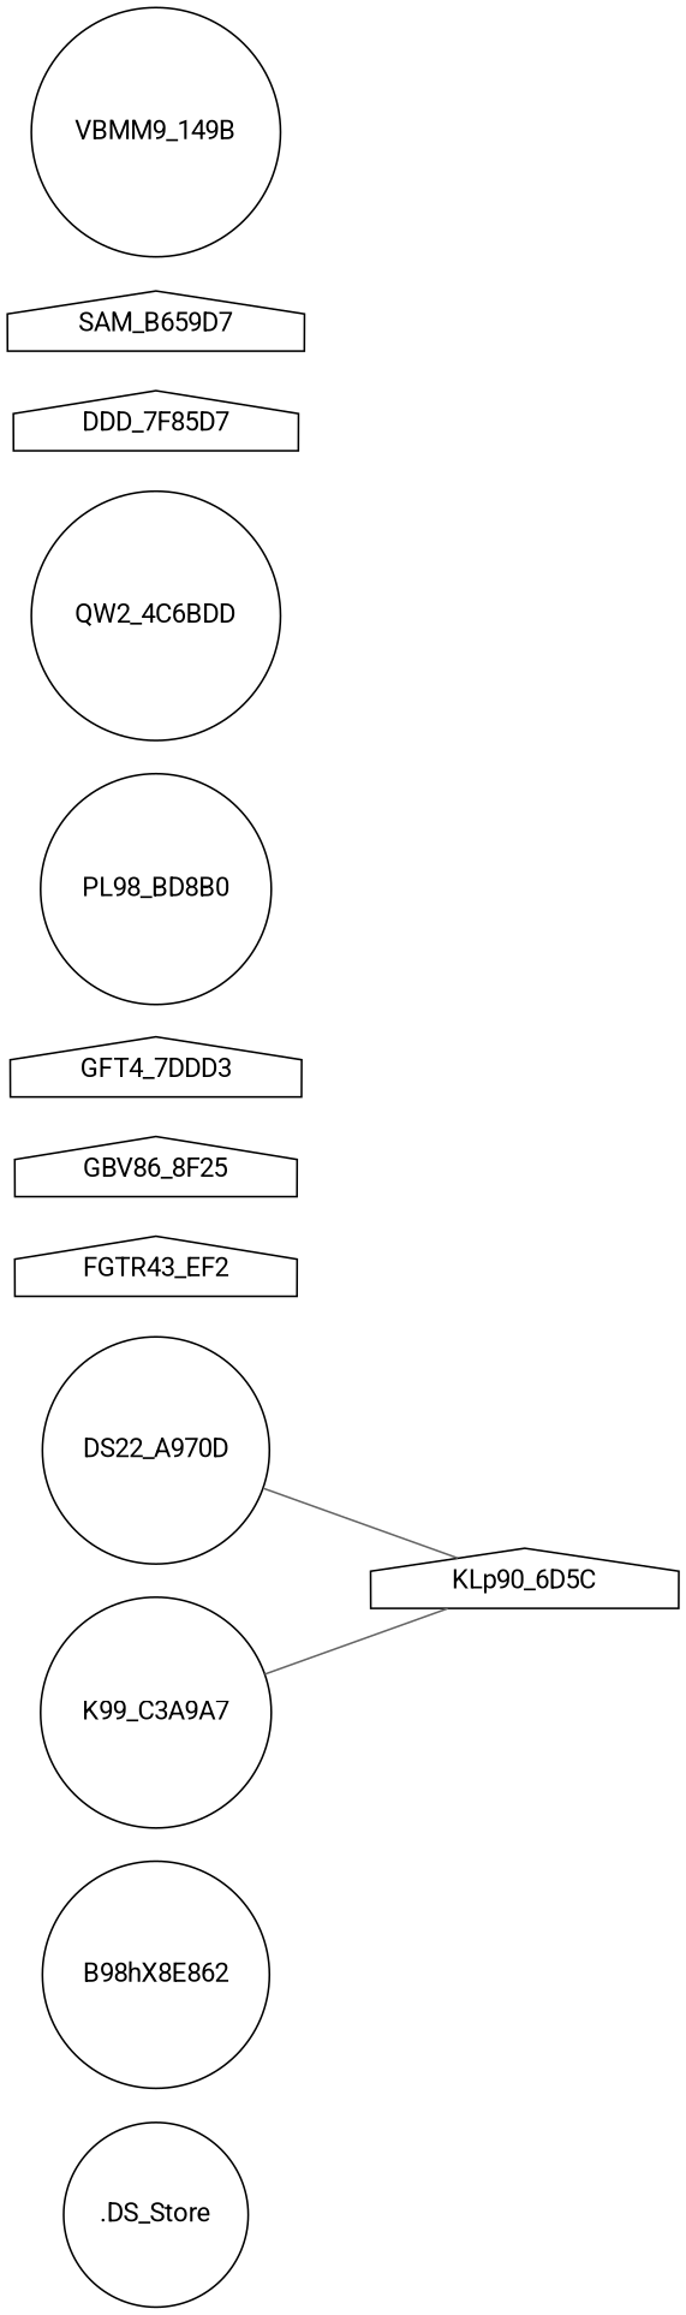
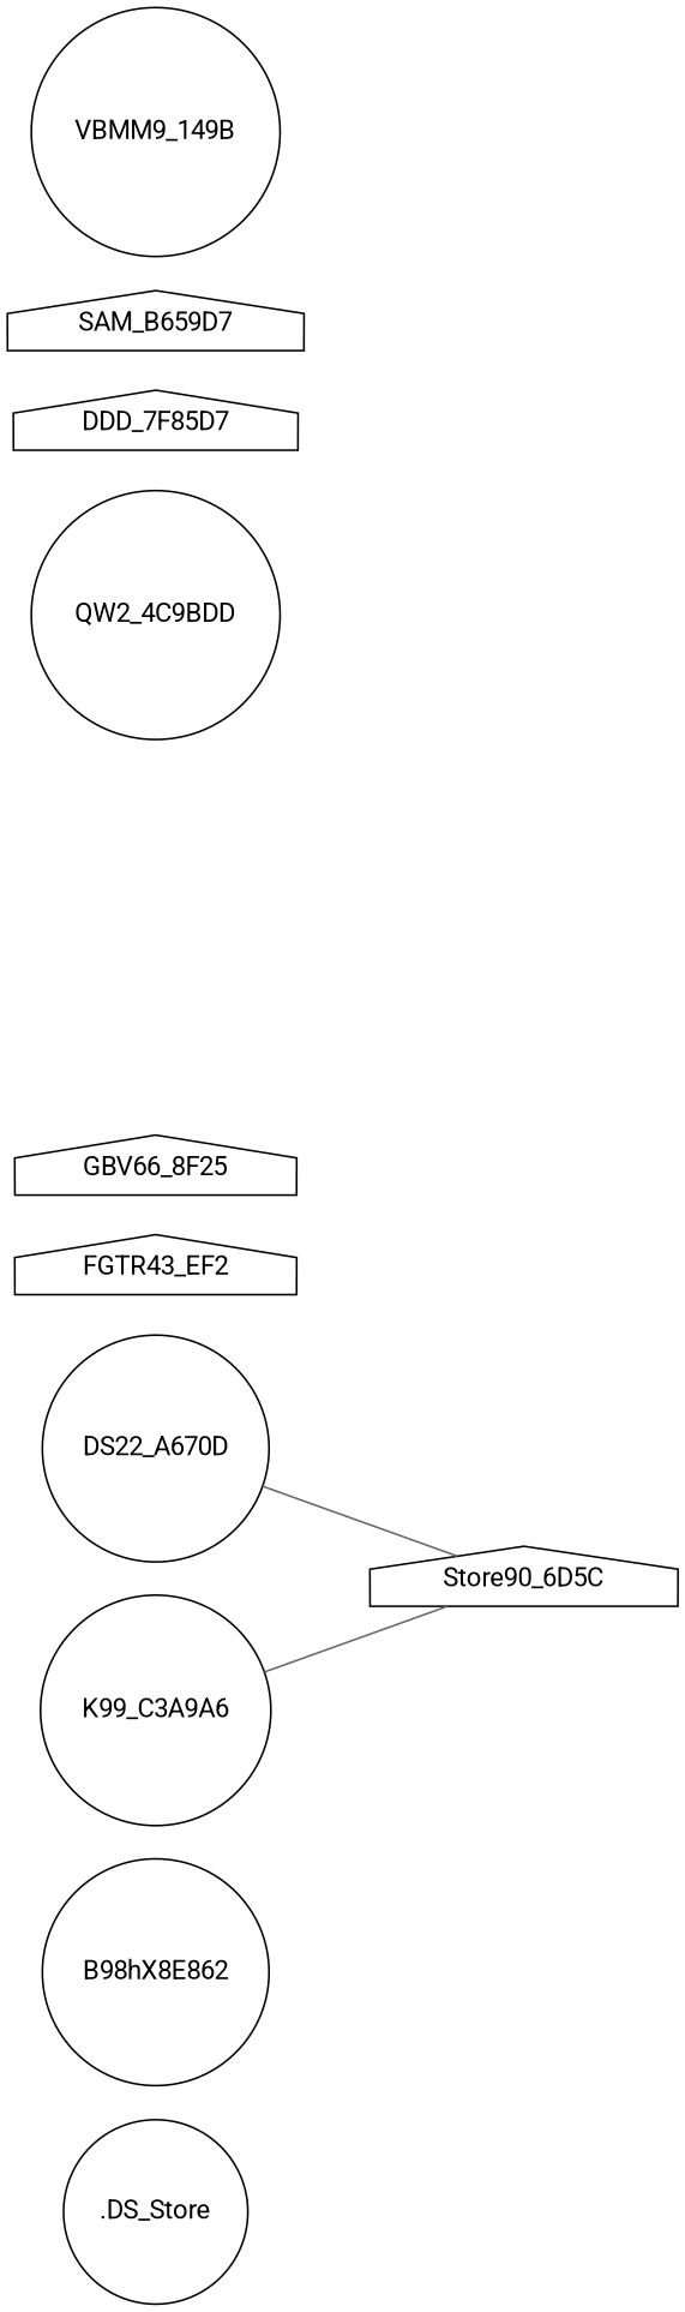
  strict graph {
    fontname=Roboto
    rankdir=LR
    node [fontname=Roboto shape=circle]
    edge [color=gray40 fontname=Roboto]
    n1 [label=".DS_Store"]
    n2 [label=B98hX8E862]
-   n3 [label=DS22_A970D]
-   n4 [label=KLp90_6D5C shape=house]
-   n5 [label=K99_C3A9A7]
+   n3 [label=DS22_A670D]
+   n4 [label=Store90_6D5C shape=house]
+   n5 [label=K99_C3A9A6]
    n6 [label=FGTR43_EF2 shape=house]
-   n7 [label=GBV86_8F25 shape=house]
-   n8 [label=GFT4_7DDD3 shape=house]
-   n9 [label=PL98_BD8B0]
-   n10 [label=QW2_4C6BDD]
+   n7 [label=GBV66_8F25 shape=house]
+   n10 [label=QW2_4C9BDD]
    n11 [label=DDD_7F85D7 shape=house]
    n12 [label=SAM_B659D7 shape=house]
    n13 [label=VBMM9_149B]
    n3 -- n4 [weight=0.9543568464730291]
    n5 -- n4 [weight=0.9462809917355371]
  }
